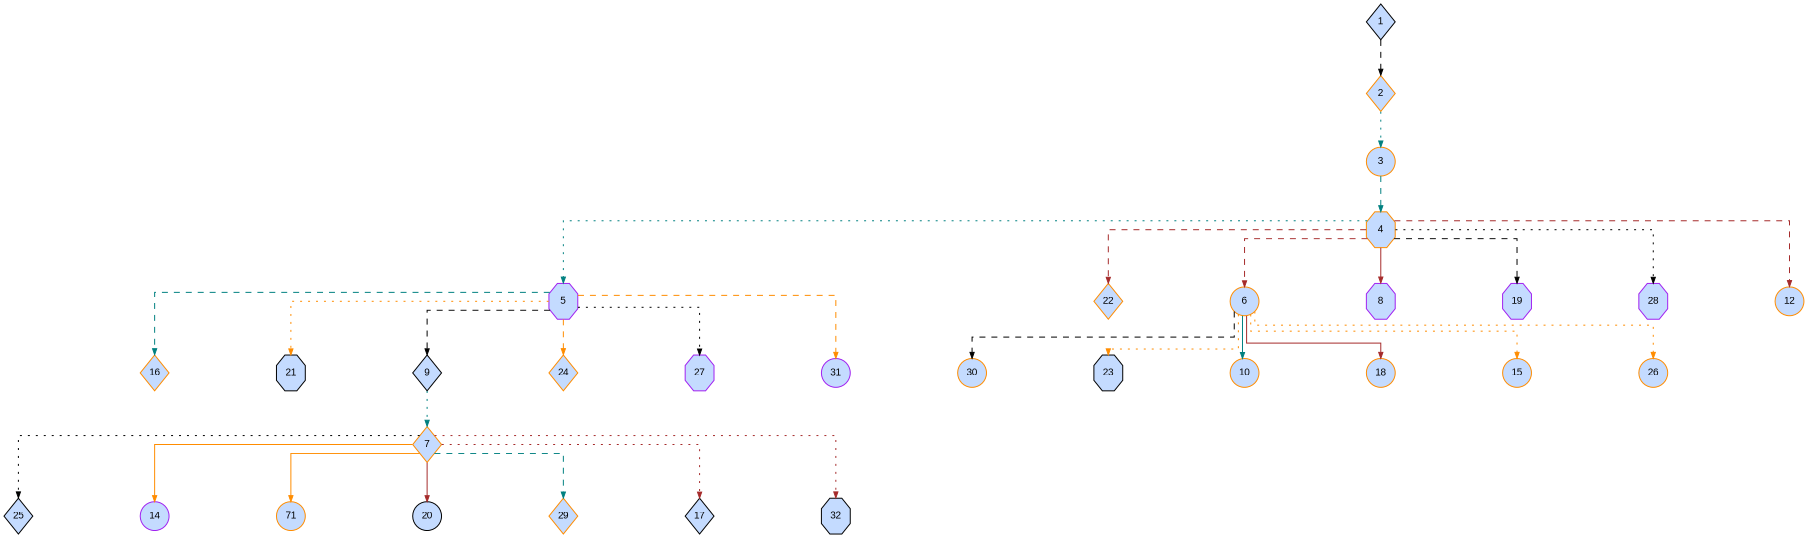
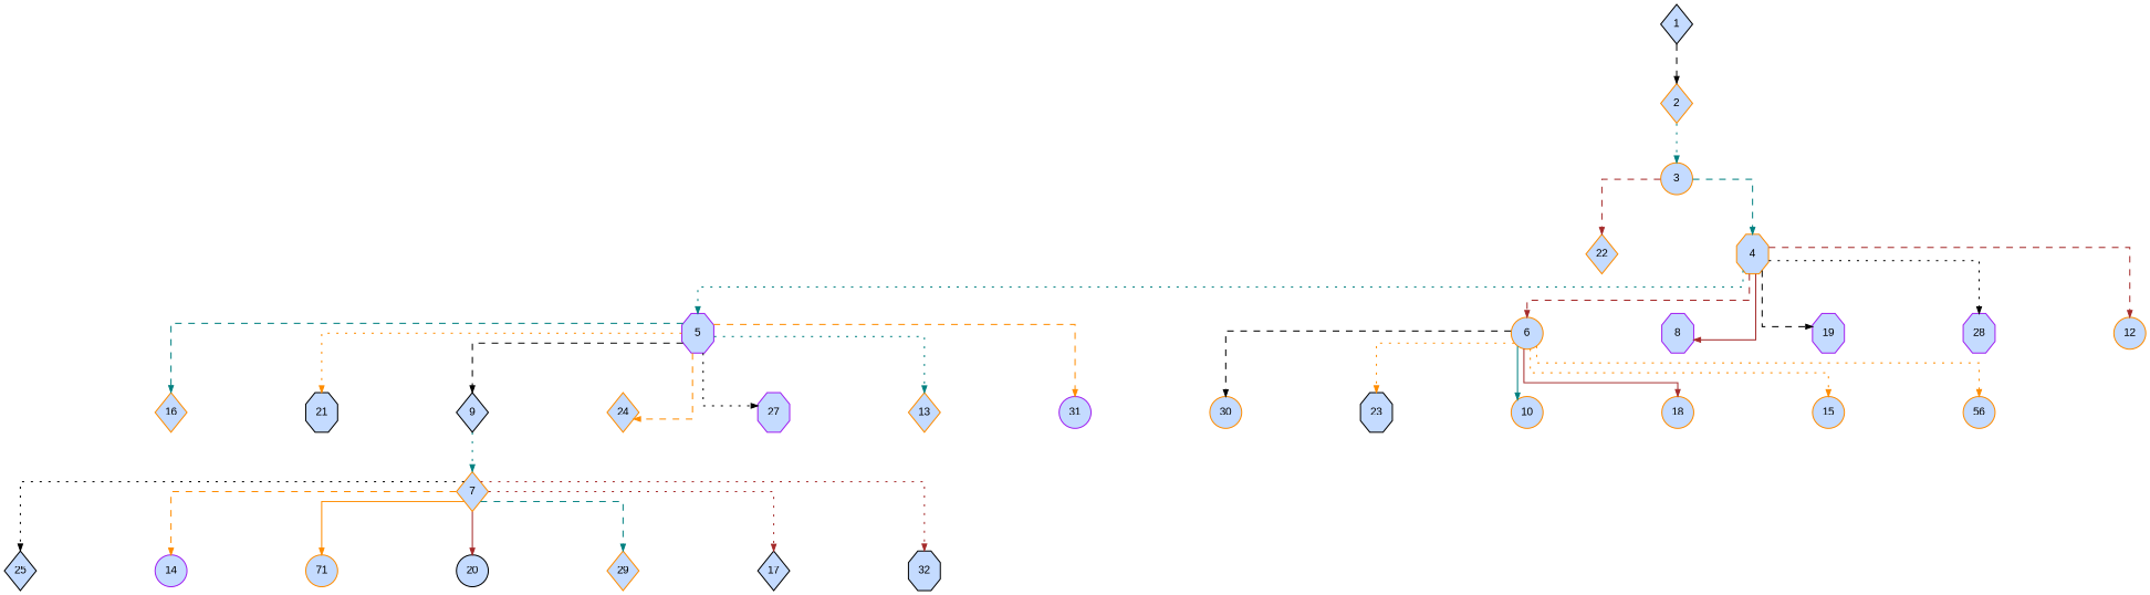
  digraph {
    nodesep=1.5
    rankdir=TB
    splines=ortho
    node [color=darkorange fillcolor="#C4DBFF" fixedsize=true fontname=Arial fontsize=10 shape=circle style=filled]
    edge [arrowsize=0.6 color=teal penwidth=1 style=dotted]
    n1 [color=purple label=5 shape=octagon width=0.4]
    n2 [label=16 shape=diamond width=0.4]
    n3 [color=black label=21 shape=octagon width=0.4]
    n4 [color=black label=9 shape=diamond width=0.4]
    n5 [label=24 shape=diamond width=0.4]
    n6 [color=purple label=27 shape=octagon width=0.4]
+   n7 [label=13 shape=diamond width=0.4]
    n8 [color=purple label=31 width=0.4]
    n9 [label=7 shape=diamond width=0.4]
    n10 [color=black label=25 shape=diamond width=0.4]
    n11 [color=purple label=14 width=0.4]
    n12 [label=71 width=0.4]
    n13 [color=black label=20 width=0.4]
    n14 [label=29 shape=diamond width=0.4]
    n15 [color=black label=17 shape=diamond width=0.4]
    n16 [color=black label=32 shape=octagon width=0.4]
    n17 [label=30 width=0.4]
    n18 [label=22 shape=diamond width=0.4]
    n19 [label=2 shape=diamond width=0.4]
    n20 [label=3 width=0.4]
    n21 [label=4 shape=octagon width=0.4]
    n22 [color=black label=23 shape=octagon width=0.4]
    n23 [label=6 width=0.4]
    n24 [color=purple label=8 shape=octagon width=0.4]
    n25 [color=purple label=19 shape=octagon width=0.4]
    n26 [color=purple label=28 shape=octagon width=0.4]
    n27 [label=12 width=0.4]
    n28 [label=10 width=0.4]
    n29 [label=18 width=0.4]
    n30 [label=15 width=0.4]
-   n31 [label=26 width=0.4]
+   n31 [label=56 width=0.4]
    n32 [color=black label=1 shape=diamond width=0.4]
    n1 -> n2 [style=dashed]
    n1 -> n3 [color=darkorange]
    n1 -> n4 [color=black style=dashed]
    n1 -> n5 [color=darkorange style=dashed]
    n1 -> n6 [color=black]
+   n1 -> n7
    n1 -> n8 [color=darkorange style=dashed]
    n4 -> n9
    n9 -> n10 [color=black]
-   n9 -> n11 [color=darkorange style=bold]
+   n9 -> n11 [color=darkorange style=dashed]
    n9 -> n12 [color=darkorange style=bold]
    n9 -> n13 [color=brown style=bold]
    n9 -> n14 [style=dashed]
    n9 -> n15 [color=brown]
    n9 -> n16 [color=brown]
    n19 -> n20
    n20 -> n21 [style=dashed]
    n21 -> n1
-   n21 -> n18 [color=brown style=dashed]
+   n20 -> n18 [color=brown style=dashed]
    n21 -> n23 [color=brown style=dashed]
    n21 -> n24 [color=brown style=bold]
    n21 -> n25 [color=black style=dashed]
    n21 -> n26 [color=black]
    n21 -> n27 [color=brown style=dashed]
    n23 -> n17 [color=black style=dashed]
    n23 -> n22 [color=darkorange]
    n23 -> n28 [style=bold]
    n23 -> n29 [color=brown style=bold]
    n23 -> n30 [color=darkorange]
    n23 -> n31 [color=darkorange]
    n32 -> n19 [color=black style=dashed]
  }
